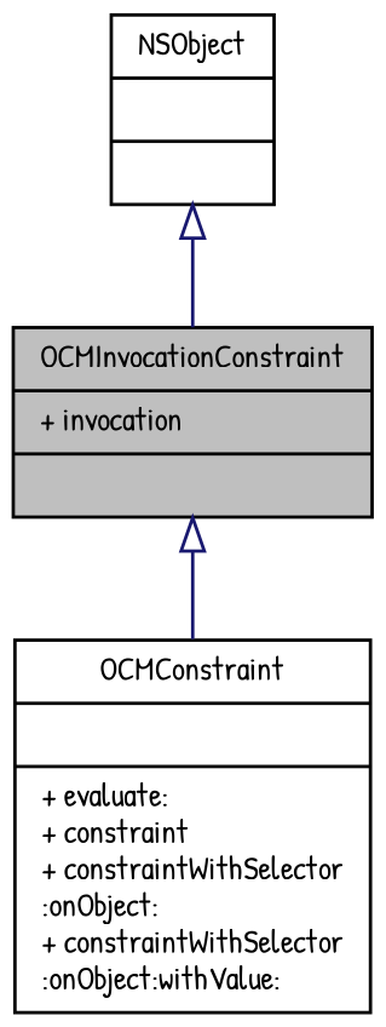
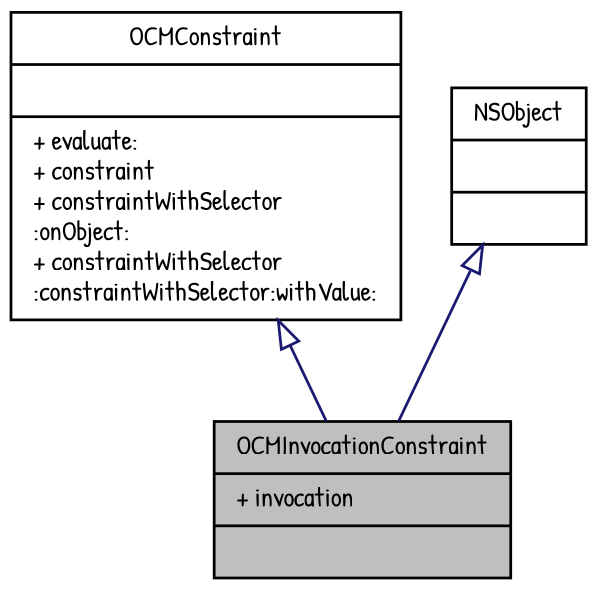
  digraph {
    fontname="Patrick Hand"
    node [color=black fontname="Patrick Hand" fontsize=10 shape=record]
    edge [arrowtail=onormal color=midnightblue dir=back fontname="Patrick Hand" fontsize=10 labelfontname=Helvetica labelfontsize=10 style=solid]
    n1 [fillcolor=grey75 fontcolor=black height=0.2 label="{OCMInvocationConstraint\n|+ invocation\l|}" style=filled width=0.4]
-   n2 [height=0.2 label="{OCMConstraint\n||+ evaluate:\l+ constraint\l+ constraintWithSelector\l:onObject:\l+ constraintWithSelector\l:onObject:withValue:\l}" width=0.4]
+   n2 [height=0.2 label="{OCMConstraint\n||+ evaluate:\l+ constraint\l+ constraintWithSelector\l:onObject:\l+ constraintWithSelector\l:constraintWithSelector:withValue:\l}" width=0.4]
    n3 [height=0.2 label="{NSObject\n||}" width=0.4]
-   n1 -> n2
+   n2 -> n1
    n3 -> n1
  }
